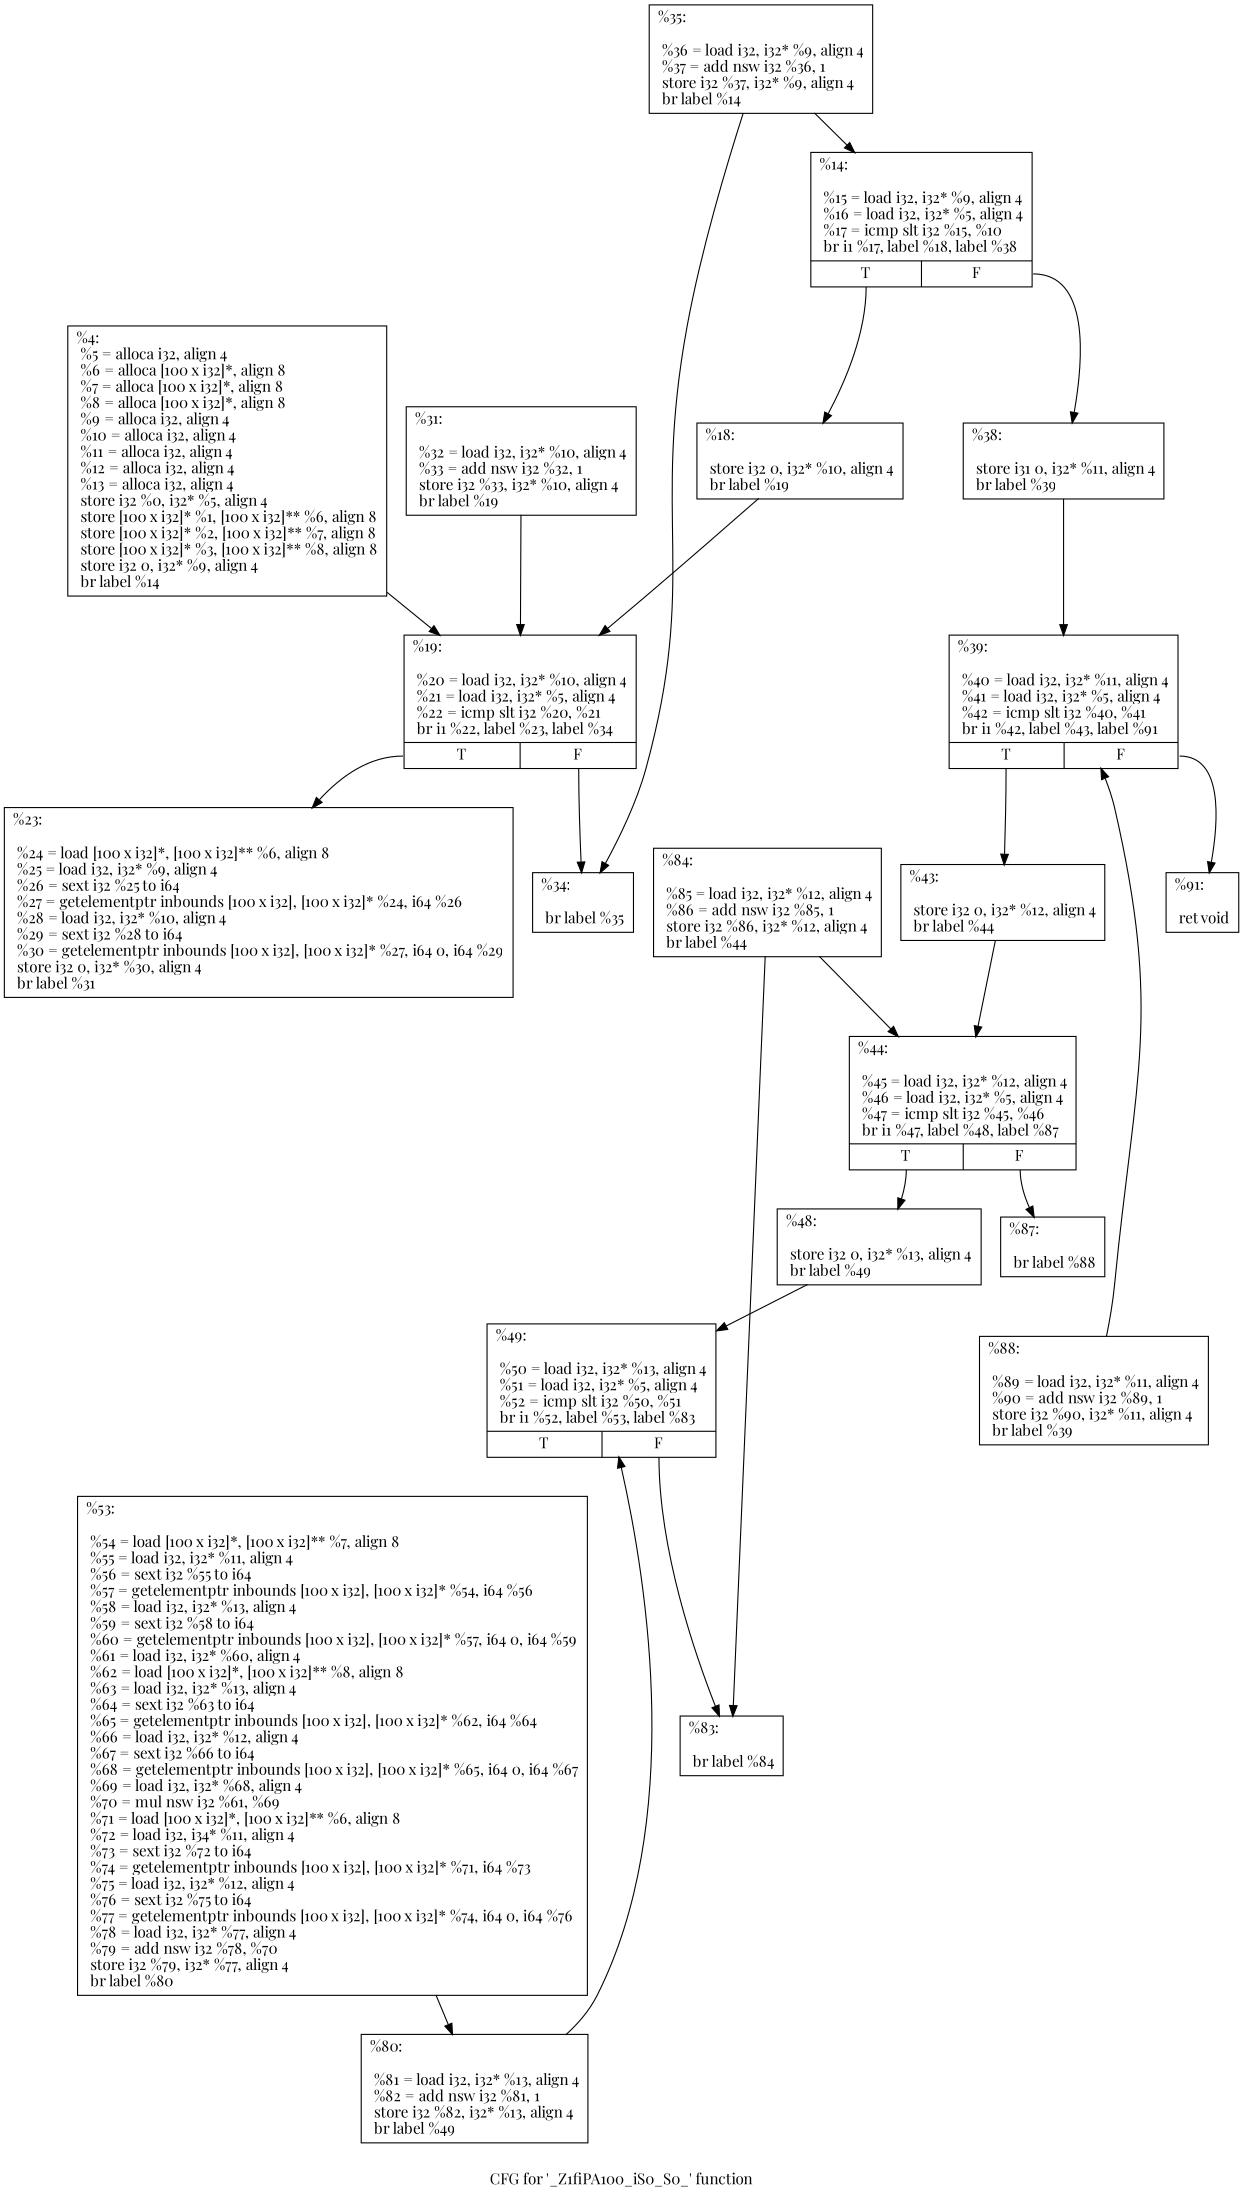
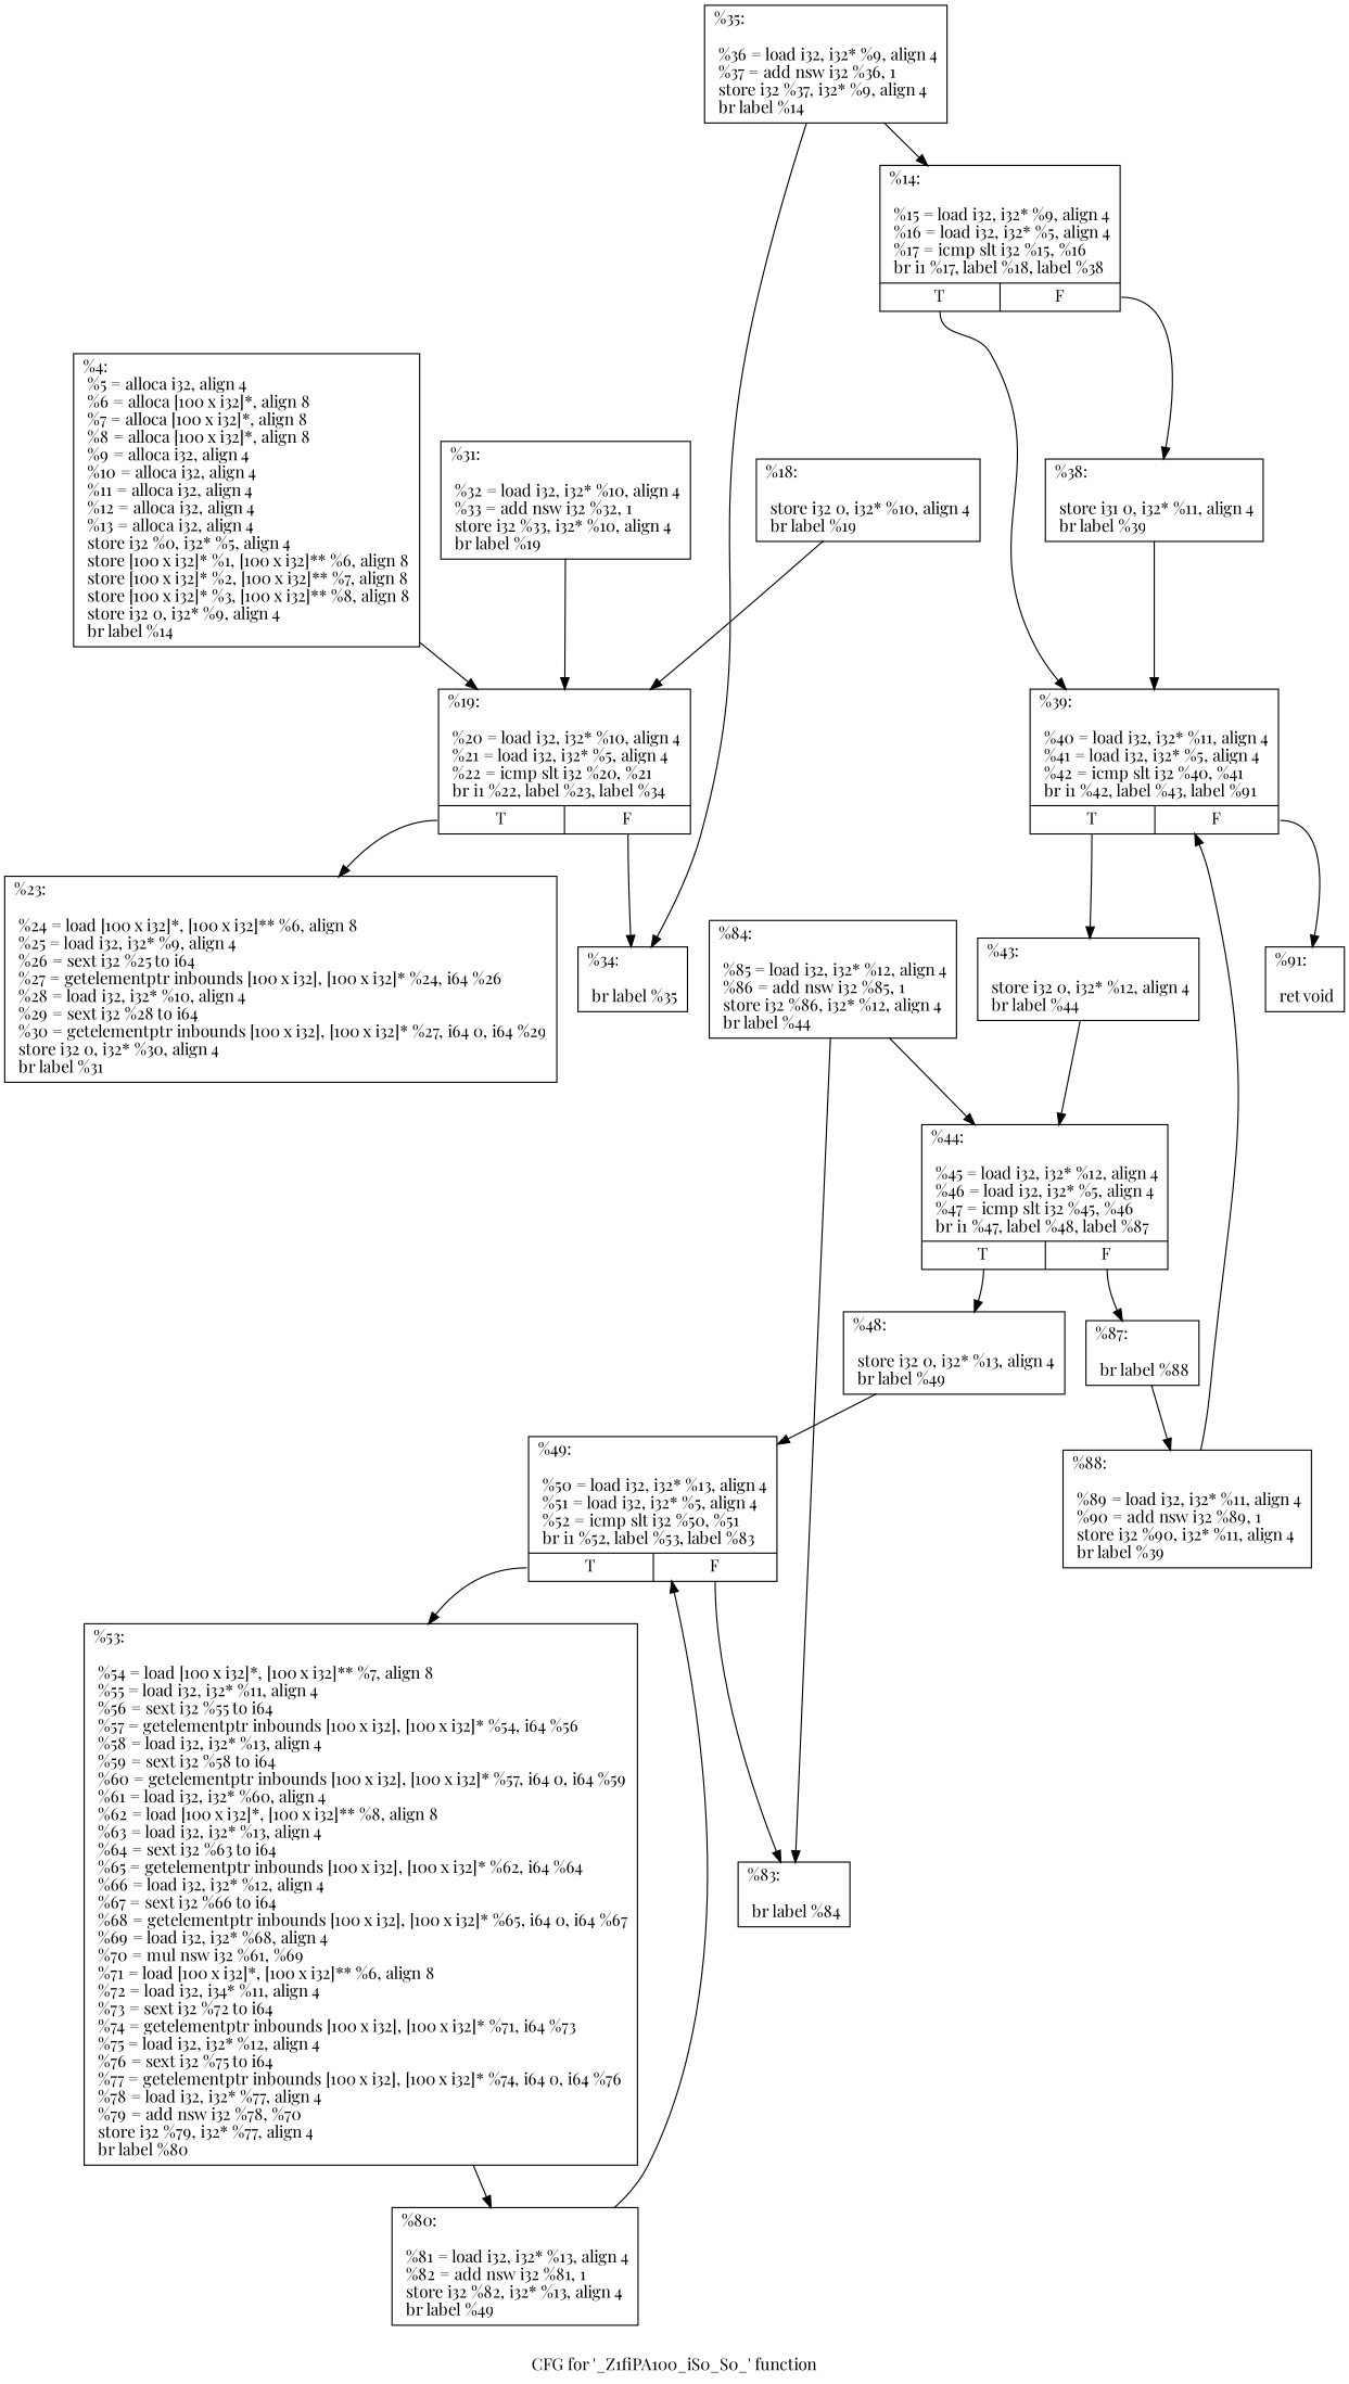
  digraph {
    fontname="Playfair Display"
    label="CFG for '_Z1fiPA100_iS0_S0_' function"
    node [fontname="Playfair Display" shape=record]
    edge [fontname="Playfair Display"]
    n1 [label="{%4:\l  %5 = alloca i32, align 4\l  %6 = alloca [100 x i32]*, align 8\l  %7 = alloca [100 x i32]*, align 8\l  %8 = alloca [100 x i32]*, align 8\l  %9 = alloca i32, align 4\l  %10 = alloca i32, align 4\l  %11 = alloca i32, align 4\l  %12 = alloca i32, align 4\l  %13 = alloca i32, align 4\l  store i32 %0, i32* %5, align 4\l  store [100 x i32]* %1, [100 x i32]** %6, align 8\l  store [100 x i32]* %2, [100 x i32]** %7, align 8\l  store [100 x i32]* %3, [100 x i32]** %8, align 8\l  store i32 0, i32* %9, align 4\l  br label %14\l}"]
    n2 [label="{%19:\l\l  %20 = load i32, i32* %10, align 4\l  %21 = load i32, i32* %5, align 4\l  %22 = icmp slt i32 %20, %21\l  br i1 %22, label %23, label %34\l|{<s0>T|<s1>F}}"]
-   n3 [label="{%14:\l\l  %15 = load i32, i32* %9, align 4\l  %16 = load i32, i32* %5, align 4\l  %17 = icmp slt i32 %15, %10\l  br i1 %17, label %18, label %38\l|{<s0>T|<s1>F}}"]
+   n3 [label="{%14:\l\l  %15 = load i32, i32* %9, align 4\l  %16 = load i32, i32* %5, align 4\l  %17 = icmp slt i32 %15, %16\l  br i1 %17, label %18, label %38\l|{<s0>T|<s1>F}}"]
    n4 [label="{%18:\l\l  store i32 0, i32* %10, align 4\l  br label %19\l}"]
    n5 [label="{%38:\l\l  store i31 0, i32* %11, align 4\l  br label %39\l}"]
    n6 [label="{%39:\l\l  %40 = load i32, i32* %11, align 4\l  %41 = load i32, i32* %5, align 4\l  %42 = icmp slt i32 %40, %41\l  br i1 %42, label %43, label %91\l|{<s0>T|<s1>F}}"]
    n7 [label="{%23:\l\l  %24 = load [100 x i32]*, [100 x i32]** %6, align 8\l  %25 = load i32, i32* %9, align 4\l  %26 = sext i32 %25 to i64\l  %27 = getelementptr inbounds [100 x i32], [100 x i32]* %24, i64 %26\l  %28 = load i32, i32* %10, align 4\l  %29 = sext i32 %28 to i64\l  %30 = getelementptr inbounds [100 x i32], [100 x i32]* %27, i64 0, i64 %29\l  store i32 0, i32* %30, align 4\l  br label %31\l}"]
    n8 [label="{%34:\l\l  br label %35\l}"]
    n9 [label="{%43:\l\l  store i32 0, i32* %12, align 4\l  br label %44\l}"]
    n10 [label="{%91:\l\l  ret void\l}"]
    n11 [label="{%31:\l\l  %32 = load i32, i32* %10, align 4\l  %33 = add nsw i32 %32, 1\l  store i32 %33, i32* %10, align 4\l  br label %19\l}"]
    n12 [label="{%35:\l\l  %36 = load i32, i32* %9, align 4\l  %37 = add nsw i32 %36, 1\l  store i32 %37, i32* %9, align 4\l  br label %14\l}"]
    n13 [label="{%44:\l\l  %45 = load i32, i32* %12, align 4\l  %46 = load i32, i32* %5, align 4\l  %47 = icmp slt i32 %45, %46\l  br i1 %47, label %48, label %87\l|{<s0>T|<s1>F}}"]
    n14 [label="{%48:\l\l  store i32 0, i32* %13, align 4\l  br label %49\l}"]
    n15 [label="{%87:\l\l  br label %88\l}"]
    n16 [label="{%49:\l\l  %50 = load i32, i32* %13, align 4\l  %51 = load i32, i32* %5, align 4\l  %52 = icmp slt i32 %50, %51\l  br i1 %52, label %53, label %83\l|{<s0>T|<s1>F}}"]
    n17 [label="{%88:\l\l  %89 = load i32, i32* %11, align 4\l  %90 = add nsw i32 %89, 1\l  store i32 %90, i32* %11, align 4\l  br label %39\l}"]
    n18 [label="{%53:\l\l  %54 = load [100 x i32]*, [100 x i32]** %7, align 8\l  %55 = load i32, i32* %11, align 4\l  %56 = sext i32 %55 to i64\l  %57 = getelementptr inbounds [100 x i32], [100 x i32]* %54, i64 %56\l  %58 = load i32, i32* %13, align 4\l  %59 = sext i32 %58 to i64\l  %60 = getelementptr inbounds [100 x i32], [100 x i32]* %57, i64 0, i64 %59\l  %61 = load i32, i32* %60, align 4\l  %62 = load [100 x i32]*, [100 x i32]** %8, align 8\l  %63 = load i32, i32* %13, align 4\l  %64 = sext i32 %63 to i64\l  %65 = getelementptr inbounds [100 x i32], [100 x i32]* %62, i64 %64\l  %66 = load i32, i32* %12, align 4\l  %67 = sext i32 %66 to i64\l  %68 = getelementptr inbounds [100 x i32], [100 x i32]* %65, i64 0, i64 %67\l  %69 = load i32, i32* %68, align 4\l  %70 = mul nsw i32 %61, %69\l  %71 = load [100 x i32]*, [100 x i32]** %6, align 8\l  %72 = load i32, i34* %11, align 4\l  %73 = sext i32 %72 to i64\l  %74 = getelementptr inbounds [100 x i32], [100 x i32]* %71, i64 %73\l  %75 = load i32, i32* %12, align 4\l  %76 = sext i32 %75 to i64\l  %77 = getelementptr inbounds [100 x i32], [100 x i32]* %74, i64 0, i64 %76\l  %78 = load i32, i32* %77, align 4\l  %79 = add nsw i32 %78, %70\l  store i32 %79, i32* %77, align 4\l  br label %80\l}"]
    n19 [label="{%83:\l\l  br label %84\l}"]
    n20 [label="{%80:\l\l  %81 = load i32, i32* %13, align 4\l  %82 = add nsw i32 %81, 1\l  store i32 %82, i32* %13, align 4\l  br label %49\l}"]
    n21 [label="{%84:\l\l  %85 = load i32, i32* %12, align 4\l  %86 = add nsw i32 %85, 1\l  store i32 %86, i32* %12, align 4\l  br label %44\l}"]
    n1 -> n2
    n2 -> n7 [tailport=s0]
    n2 -> n8 [tailport=s1]
-   n3 -> n4 [tailport=s0]
+   n3 -> n6 [tailport=s0]
    n3 -> n5 [tailport=s1]
    n4 -> n2
    n5 -> n6
    n6 -> n9 [tailport=s0]
    n6 -> n10 [tailport=s1]
    n9 -> n13
    n11 -> n2
    n12 -> n3
    n12 -> n8
    n13 -> n14 [tailport=s0]
    n13 -> n15 [tailport=s1]
    n14 -> n16
+   n15 -> n17
+   n16 -> n18 [tailport=s0]
    n16 -> n19 [tailport=s1]
    n17 -> n6
    n18 -> n20
    n20 -> n16
    n21 -> n13
    n21 -> n19
  }
